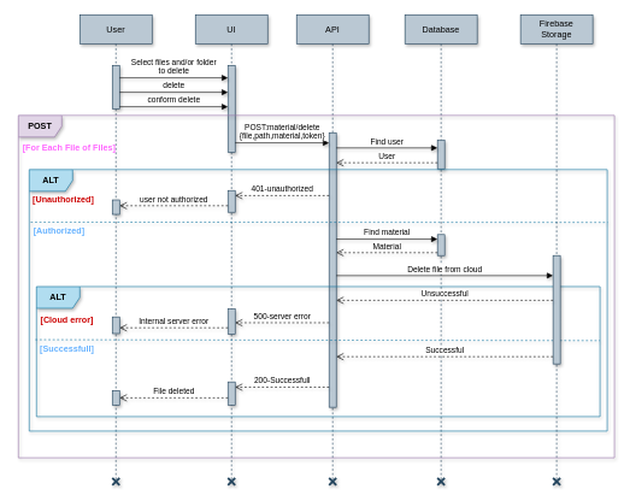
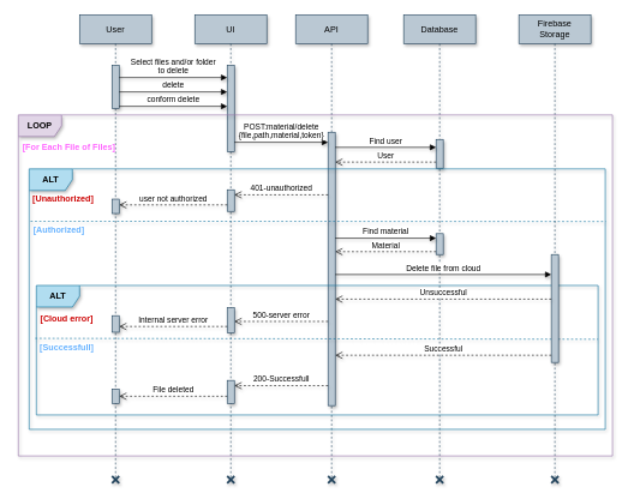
  <mxCell id="0" />
  <mxCell id="1" parent="0" />
  <mxCell id="2" value="User" style="shape=umlLifeline;perimeter=lifelinePerimeter;whiteSpace=wrap;html=1;container=1;dropTarget=0;collapsible=0;recursiveResize=0;outlineConnect=0;portConstraint=eastwest;newEdgeStyle={&quot;edgeStyle&quot;:&quot;elbowEdgeStyle&quot;,&quot;elbow&quot;:&quot;vertical&quot;,&quot;curved&quot;:0,&quot;rounded&quot;:0};fillColor=#bac8d3;strokeColor=#23445d;shadow=1;" parent="1" vertex="1"><mxGeometry x="110" y="20" width="100" height="643" as="geometry" /></mxCell>
  <mxCell id="3" value="" style="html=1;points=[[0,0,0,0,5],[0,1,0,0,-5],[1,0,0,0,5],[1,1,0,0,-5]];perimeter=orthogonalPerimeter;outlineConnect=0;targetShapes=umlLifeline;portConstraint=eastwest;newEdgeStyle={&quot;curved&quot;:0,&quot;rounded&quot;:0};fillColor=#bac8d3;strokeColor=#23445d;shadow=1;" parent="2" vertex="1"><mxGeometry x="45" y="70" width="10" height="60" as="geometry" /></mxCell>
  <mxCell id="4" value="" style="shape=umlDestroy;whiteSpace=wrap;html=1;strokeWidth=3;targetShapes=umlLifeline;fillColor=#bac8d3;strokeColor=#23445d;aspect=fixed;fontStyle=0;shadow=1;" parent="2" vertex="1"><mxGeometry x="45" y="641" width="10" height="10" as="geometry" /></mxCell>
  <mxCell id="5" value="UI" style="shape=umlLifeline;perimeter=lifelinePerimeter;whiteSpace=wrap;html=1;container=1;dropTarget=0;collapsible=0;recursiveResize=0;outlineConnect=0;portConstraint=eastwest;newEdgeStyle={&quot;edgeStyle&quot;:&quot;elbowEdgeStyle&quot;,&quot;elbow&quot;:&quot;vertical&quot;,&quot;curved&quot;:0,&quot;rounded&quot;:0};fillColor=#bac8d3;strokeColor=#23445d;shadow=1;" parent="1" vertex="1"><mxGeometry x="270" y="20" width="100" height="643" as="geometry" /></mxCell>
  <mxCell id="6" value="" style="html=1;points=[[0,0,0,0,5],[0,1,0,0,-5],[1,0,0,0,5],[1,1,0,0,-5]];perimeter=orthogonalPerimeter;outlineConnect=0;targetShapes=umlLifeline;portConstraint=eastwest;newEdgeStyle={&quot;curved&quot;:0,&quot;rounded&quot;:0};fillColor=#bac8d3;strokeColor=#23445d;shadow=1;" parent="5" vertex="1"><mxGeometry x="45" y="70" width="10" height="120" as="geometry" /></mxCell>
  <mxCell id="7" value="" style="html=1;points=[[0,0,0,0,5],[0,1,0,0,-5],[1,0,0,0,5],[1,1,0,0,-5]];perimeter=orthogonalPerimeter;outlineConnect=0;targetShapes=umlLifeline;portConstraint=eastwest;newEdgeStyle={&quot;curved&quot;:0,&quot;rounded&quot;:0};fillColor=#bac8d3;strokeColor=#23445d;shadow=1;" parent="5" vertex="1"><mxGeometry x="45" y="243" width="10" height="30" as="geometry" /></mxCell>
  <mxCell id="8" value="" style="shape=umlDestroy;whiteSpace=wrap;html=1;strokeWidth=3;targetShapes=umlLifeline;fillColor=#bac8d3;strokeColor=#23445d;aspect=fixed;fontStyle=0;shadow=1;" parent="5" vertex="1"><mxGeometry x="45" y="641" width="10" height="10" as="geometry" /></mxCell>
  <mxCell id="9" value="API" style="shape=umlLifeline;perimeter=lifelinePerimeter;whiteSpace=wrap;html=1;container=1;dropTarget=0;collapsible=0;recursiveResize=0;outlineConnect=0;portConstraint=eastwest;newEdgeStyle={&quot;edgeStyle&quot;:&quot;elbowEdgeStyle&quot;,&quot;elbow&quot;:&quot;vertical&quot;,&quot;curved&quot;:0,&quot;rounded&quot;:0};fillColor=#bac8d3;strokeColor=#23445d;shadow=1;" parent="1" vertex="1"><mxGeometry x="410" y="20" width="100" height="643" as="geometry" /></mxCell>
  <mxCell id="10" value="" style="html=1;points=[[0,0,0,0,5],[0,1,0,0,-5],[1,0,0,0,5],[1,1,0,0,-5]];perimeter=orthogonalPerimeter;outlineConnect=0;targetShapes=umlLifeline;portConstraint=eastwest;newEdgeStyle={&quot;curved&quot;:0,&quot;rounded&quot;:0};fillColor=#bac8d3;strokeColor=#23445d;shadow=1;" parent="9" vertex="1"><mxGeometry x="45" y="163" width="10" height="380" as="geometry" /></mxCell>
  <mxCell id="11" value="" style="shape=umlDestroy;whiteSpace=wrap;html=1;strokeWidth=3;targetShapes=umlLifeline;fillColor=#bac8d3;strokeColor=#23445d;aspect=fixed;fontStyle=0;shadow=1;" parent="9" vertex="1"><mxGeometry x="45" y="641" width="10" height="10" as="geometry" /></mxCell>
  <mxCell id="12" value="Database" style="shape=umlLifeline;perimeter=lifelinePerimeter;whiteSpace=wrap;html=1;container=1;dropTarget=0;collapsible=0;recursiveResize=0;outlineConnect=0;portConstraint=eastwest;newEdgeStyle={&quot;edgeStyle&quot;:&quot;elbowEdgeStyle&quot;,&quot;elbow&quot;:&quot;vertical&quot;,&quot;curved&quot;:0,&quot;rounded&quot;:0};fillColor=#bac8d3;strokeColor=#23445d;shadow=1;" parent="1" vertex="1"><mxGeometry x="560" y="20" width="100" height="643" as="geometry" /></mxCell>
  <mxCell id="13" value="" style="html=1;points=[[0,0,0,0,5],[0,1,0,0,-5],[1,0,0,0,5],[1,1,0,0,-5]];perimeter=orthogonalPerimeter;outlineConnect=0;targetShapes=umlLifeline;portConstraint=eastwest;newEdgeStyle={&quot;curved&quot;:0,&quot;rounded&quot;:0};fillColor=#bac8d3;strokeColor=#23445d;shadow=1;" parent="12" vertex="1"><mxGeometry x="45" y="173" width="10" height="40" as="geometry" /></mxCell>
  <mxCell id="14" value="" style="shape=umlDestroy;whiteSpace=wrap;html=1;strokeWidth=3;targetShapes=umlLifeline;fillColor=#bac8d3;strokeColor=#23445d;aspect=fixed;fontStyle=0;shadow=1;" parent="12" vertex="1"><mxGeometry x="45" y="641" width="10" height="10" as="geometry" /></mxCell>
  <mxCell id="15" value="Select files and/or folder&lt;div&gt;to delete&lt;/div&gt;" style="html=1;verticalAlign=bottom;endArrow=block;curved=0;rounded=0;shadow=1;" parent="1" edge="1"><mxGeometry width="80" relative="1" as="geometry"><mxPoint x="165" y="107" as="sourcePoint" /><mxPoint x="315" y="107" as="targetPoint" /></mxGeometry></mxCell>
  <mxCell id="16" value="POST:material/delete&lt;div&gt;{file,path,material,token}&lt;/div&gt;" style="html=1;verticalAlign=bottom;endArrow=block;curved=0;rounded=0;shadow=1;" parent="1" edge="1"><mxGeometry width="80" relative="1" as="geometry"><mxPoint x="325" y="197" as="sourcePoint" /><mxPoint x="455" y="197" as="targetPoint" /></mxGeometry></mxCell>
  <mxCell id="17" value="Find user" style="html=1;verticalAlign=bottom;endArrow=block;curved=0;rounded=0;shadow=1;" parent="1" edge="1"><mxGeometry width="80" relative="1" as="geometry"><mxPoint x="465" y="204" as="sourcePoint" /><mxPoint x="605" y="204" as="targetPoint" /></mxGeometry></mxCell>
  <mxCell id="18" value="User" style="html=1;verticalAlign=bottom;endArrow=open;dashed=1;endSize=8;curved=0;rounded=0;shadow=1;" parent="1" edge="1"><mxGeometry relative="1" as="geometry"><mxPoint x="605" y="224.5" as="sourcePoint" /><mxPoint x="465" y="224.5" as="targetPoint" /></mxGeometry></mxCell>
  <mxCell id="19" value="ALT" style="shape=umlFrame;whiteSpace=wrap;html=1;pointerEvents=0;width=60;height=30;fillColor=#b1ddf0;strokeColor=#10739e;shadow=1;fontStyle=1" parent="1" vertex="1"><mxGeometry y="234" width="800" height="362" as="geometry" x="40" /></mxCell>
  <mxCell id="20" value="&lt;b&gt;&lt;font color=&quot;#cc0000&quot;&gt;[Unauthorized]&lt;/font&gt;&lt;/b&gt;" style="text;html=1;align=center;verticalAlign=middle;resizable=0;points=[];autosize=1;strokeColor=none;fillColor=none;shadow=1;" parent="1" vertex="1"><mxGeometry x="32" y="261" width="110" height="30" as="geometry" /></mxCell>
  <mxCell id="21" value="401-unauthorized" style="html=1;verticalAlign=bottom;endArrow=open;dashed=1;endSize=8;curved=0;rounded=0;shadow=1;" parent="1" edge="1"><mxGeometry relative="1" as="geometry"><mxPoint x="455" y="270" as="sourcePoint" /><mxPoint x="325" y="270" as="targetPoint" /></mxGeometry></mxCell>
  <mxCell id="22" value="user not authorized" style="html=1;verticalAlign=bottom;endArrow=open;dashed=1;endSize=8;curved=0;rounded=0;shadow=1;" parent="1" edge="1"><mxGeometry relative="1" as="geometry"><mxPoint x="315" y="284" as="sourcePoint" /><mxPoint x="165" y="284" as="targetPoint" /></mxGeometry></mxCell>
  <mxCell id="23" value="" style="html=1;points=[[0,0,0,0,5],[0,1,0,0,-5],[1,0,0,0,5],[1,1,0,0,-5]];perimeter=orthogonalPerimeter;outlineConnect=0;targetShapes=umlLifeline;portConstraint=eastwest;newEdgeStyle={&quot;curved&quot;:0,&quot;rounded&quot;:0};fillColor=#bac8d3;strokeColor=#23445d;shadow=1;" parent="1" vertex="1"><mxGeometry x="155" y="276" width="10" height="20" as="geometry" /></mxCell>
  <mxCell id="24" value="" style="endArrow=none;dashed=1;html=1;rounded=0;fillColor=#b1ddf0;strokeColor=#10739e;fontStyle=1;exitX=0;exitY=0.305;exitDx=0;exitDy=0;exitPerimeter=0;entryX=1.001;entryY=0.202;entryDx=0;entryDy=0;entryPerimeter=0;shadow=1;" parent="1" target="19" edge="1"><mxGeometry width="50" height="50" relative="1" as="geometry"><mxPoint x="41.95" y="306.74" as="sourcePoint" /><mxPoint x="690" y="306" as="targetPoint" /></mxGeometry></mxCell>
  <mxCell id="25" value="500-server error" style="html=1;verticalAlign=bottom;endArrow=open;dashed=1;endSize=8;curved=0;rounded=0;entryX=1;entryY=0;entryDx=0;entryDy=5;entryPerimeter=0;shadow=1;" parent="1" edge="1"><mxGeometry relative="1" as="geometry"><mxPoint x="455" y="446" as="sourcePoint" /><mxPoint x="325" y="446" as="targetPoint" /></mxGeometry></mxCell>
  <mxCell id="26" value="" style="html=1;points=[[0,0,0,0,5],[0,1,0,0,-5],[1,0,0,0,5],[1,1,0,0,-5]];perimeter=orthogonalPerimeter;outlineConnect=0;targetShapes=umlLifeline;portConstraint=eastwest;newEdgeStyle={&quot;curved&quot;:0,&quot;rounded&quot;:0};fillColor=#bac8d3;strokeColor=#23445d;shadow=1;" parent="1" vertex="1"><mxGeometry x="315" y="427" width="10" height="35" as="geometry" /></mxCell>
  <mxCell id="27" value="Internal server error" style="html=1;verticalAlign=bottom;endArrow=open;dashed=1;endSize=8;curved=0;rounded=0;shadow=1;" parent="1" edge="1"><mxGeometry relative="1" as="geometry"><mxPoint x="315" y="453" as="sourcePoint" /><mxPoint x="165" y="453" as="targetPoint" /></mxGeometry></mxCell>
  <mxCell id="28" value="" style="html=1;points=[[0,0,0,0,5],[0,1,0,0,-5],[1,0,0,0,5],[1,1,0,0,-5]];perimeter=orthogonalPerimeter;outlineConnect=0;targetShapes=umlLifeline;portConstraint=eastwest;newEdgeStyle={&quot;curved&quot;:0,&quot;rounded&quot;:0};fillColor=#bac8d3;strokeColor=#23445d;shadow=1;" parent="1" vertex="1"><mxGeometry x="155" y="438" width="10" height="23" as="geometry" /></mxCell>
  <mxCell id="29" value="&lt;b&gt;&lt;font color=&quot;#66b2ff&quot;&gt;[Authorized]&lt;/font&gt;&lt;/b&gt;" style="text;html=1;align=center;verticalAlign=middle;resizable=0;points=[];autosize=1;strokeColor=none;fillColor=none;shadow=1;" parent="1" vertex="1"><mxGeometry x="36" y="304" width="90" height="30" as="geometry" /></mxCell>
  <mxCell id="30" value="" style="html=1;points=[[0,0,0,0,5],[0,1,0,0,-5],[1,0,0,0,5],[1,1,0,0,-5]];perimeter=orthogonalPerimeter;outlineConnect=0;targetShapes=umlLifeline;portConstraint=eastwest;newEdgeStyle={&quot;curved&quot;:0,&quot;rounded&quot;:0};fillColor=#bac8d3;strokeColor=#23445d;shadow=1;" parent="1" vertex="1"><mxGeometry x="315" y="528" width="10" height="32" as="geometry" /></mxCell>
  <mxCell id="31" value="" style="html=1;points=[[0,0,0,0,5],[0,1,0,0,-5],[1,0,0,0,5],[1,1,0,0,-5]];perimeter=orthogonalPerimeter;outlineConnect=0;targetShapes=umlLifeline;portConstraint=eastwest;newEdgeStyle={&quot;curved&quot;:0,&quot;rounded&quot;:0};fillColor=#bac8d3;strokeColor=#23445d;shadow=1;" parent="1" vertex="1"><mxGeometry x="155" y="540" width="10" height="20" as="geometry" /></mxCell>
  <mxCell id="32" value="File deleted" style="html=1;verticalAlign=bottom;endArrow=open;dashed=1;endSize=8;curved=0;rounded=0;shadow=1;" parent="1" edge="1"><mxGeometry relative="1" as="geometry"><mxPoint x="315" y="550" as="sourcePoint" /><mxPoint x="165" y="550" as="targetPoint" /></mxGeometry></mxCell>
  <mxCell id="33" value="Delete file from cloud" style="html=1;verticalAlign=bottom;endArrow=block;curved=0;rounded=0;shadow=1;" parent="1" edge="1"><mxGeometry width="80" relative="1" as="geometry"><mxPoint x="465" y="380.78" as="sourcePoint" /><mxPoint x="765" y="380.78" as="targetPoint" /></mxGeometry></mxCell>
  <mxCell id="34" value="" style="html=1;points=[[0,0,0,0,5],[0,1,0,0,-5],[1,0,0,0,5],[1,1,0,0,-5]];perimeter=orthogonalPerimeter;outlineConnect=0;targetShapes=umlLifeline;portConstraint=eastwest;newEdgeStyle={&quot;curved&quot;:0,&quot;rounded&quot;:0};fillColor=#bac8d3;strokeColor=#23445d;shadow=1;" parent="1" vertex="1"><mxGeometry x="605" y="324" width="10" height="29" as="geometry" /></mxCell>
  <mxCell id="35" value="ALT" style="shape=umlFrame;whiteSpace=wrap;html=1;pointerEvents=0;fillColor=#b1ddf0;strokeColor=#10739e;shadow=1;fontStyle=1" parent="1" vertex="1"><mxGeometry x="50" y="396" width="780" height="180" as="geometry" /></mxCell>
  <mxCell id="36" value="" style="endArrow=none;dashed=1;html=1;rounded=0;exitX=-0.002;exitY=0.366;exitDx=0;exitDy=0;exitPerimeter=0;fillColor=#b1ddf0;strokeColor=#10739e;entryX=1;entryY=0.371;entryDx=0;entryDy=0;entryPerimeter=0;shadow=1;" parent="1" edge="1"><mxGeometry width="50" height="50" relative="1" as="geometry"><mxPoint x="48.44" y="469.5" as="sourcePoint" /><mxPoint x="830" y="470.75" as="targetPoint" /></mxGeometry></mxCell>
  <mxCell id="37" value="200-Successfull" style="html=1;verticalAlign=bottom;endArrow=open;dashed=1;endSize=8;curved=0;rounded=0;entryX=1;entryY=0;entryDx=0;entryDy=5;entryPerimeter=0;shadow=1;" parent="1" edge="1"><mxGeometry relative="1" as="geometry"><mxPoint x="455" y="535.22" as="sourcePoint" /><mxPoint x="325" y="535.22" as="targetPoint" /></mxGeometry></mxCell>
  <mxCell id="38" value="&lt;b&gt;&lt;font color=&quot;#cc0000&quot;&gt;[Cloud error]&lt;/font&gt;&lt;/b&gt;" style="text;html=1;align=center;verticalAlign=middle;resizable=0;points=[];autosize=1;strokeColor=none;fillColor=none;shadow=1;" parent="1" vertex="1"><mxGeometry x="42" y="427" width="100" height="30" as="geometry" /></mxCell>
  <mxCell id="39" value="&lt;b&gt;&lt;font color=&quot;#66b2ff&quot;&gt;[Successfull]&lt;/font&gt;&lt;/b&gt;" style="text;html=1;align=center;verticalAlign=middle;resizable=0;points=[];autosize=1;strokeColor=none;fillColor=none;shadow=1;" parent="1" vertex="1"><mxGeometry x="42" y="467" width="100" height="30" as="geometry" /></mxCell>
  <mxCell id="40" value="Firebase&lt;div&gt;Storage&lt;/div&gt;" style="shape=umlLifeline;perimeter=lifelinePerimeter;whiteSpace=wrap;html=1;container=1;dropTarget=0;collapsible=0;recursiveResize=0;outlineConnect=0;portConstraint=eastwest;newEdgeStyle={&quot;edgeStyle&quot;:&quot;elbowEdgeStyle&quot;,&quot;elbow&quot;:&quot;vertical&quot;,&quot;curved&quot;:0,&quot;rounded&quot;:0};fillColor=#bac8d3;strokeColor=#23445d;shadow=1;" parent="1" vertex="1"><mxGeometry x="720" y="20" width="100" height="643" as="geometry" /></mxCell>
  <mxCell id="41" value="" style="html=1;points=[[0,0,0,0,5],[0,1,0,0,-5],[1,0,0,0,5],[1,1,0,0,-5]];perimeter=orthogonalPerimeter;outlineConnect=0;targetShapes=umlLifeline;portConstraint=eastwest;newEdgeStyle={&quot;curved&quot;:0,&quot;rounded&quot;:0};fillColor=#bac8d3;strokeColor=#23445d;shadow=1;" parent="40" vertex="1"><mxGeometry x="45" y="333" width="10" height="150" as="geometry" /></mxCell>
  <mxCell id="42" value="" style="shape=umlDestroy;whiteSpace=wrap;html=1;strokeWidth=3;targetShapes=umlLifeline;fillColor=#bac8d3;strokeColor=#23445d;aspect=fixed;fontStyle=0;shadow=1;" parent="40" vertex="1"><mxGeometry x="45" y="641" width="10" height="10" as="geometry" /></mxCell>
  <mxCell id="43" value="Find material" style="html=1;verticalAlign=bottom;endArrow=block;curved=0;rounded=0;shadow=1;" parent="1" edge="1"><mxGeometry width="80" relative="1" as="geometry"><mxPoint x="465" y="330.33" as="sourcePoint" /><mxPoint x="605" y="330.33" as="targetPoint" /></mxGeometry></mxCell>
  <mxCell id="44" value="Unsuccessful" style="html=1;verticalAlign=bottom;endArrow=open;dashed=1;endSize=8;curved=0;rounded=0;shadow=1;" parent="1" edge="1"><mxGeometry relative="1" as="geometry"><mxPoint x="765" y="415" as="sourcePoint" /><mxPoint x="465" y="415" as="targetPoint" /></mxGeometry></mxCell>
  <mxCell id="45" value="Successful" style="html=1;verticalAlign=bottom;endArrow=open;dashed=1;endSize=8;curved=0;rounded=0;shadow=1;" parent="1" edge="1"><mxGeometry relative="1" as="geometry"><mxPoint x="765" y="493" as="sourcePoint" /><mxPoint x="465" y="493" as="targetPoint" /></mxGeometry></mxCell>
  <mxCell id="46" value="Material" style="html=1;verticalAlign=bottom;endArrow=open;dashed=1;endSize=8;curved=0;rounded=0;shadow=1;" parent="1" edge="1"><mxGeometry relative="1" as="geometry"><mxPoint x="605" y="349" as="sourcePoint" /><mxPoint x="465" y="349" as="targetPoint" /></mxGeometry></mxCell>
  <mxCell id="47" value="delete" style="html=1;verticalAlign=bottom;endArrow=block;curved=0;rounded=0;shadow=1;" parent="1" edge="1"><mxGeometry width="80" relative="1" as="geometry"><mxPoint x="165" y="127" as="sourcePoint" /><mxPoint x="315" y="127" as="targetPoint" /></mxGeometry></mxCell>
- <mxCell id="48" value="POST" style="shape=umlFrame;whiteSpace=wrap;html=1;pointerEvents=0;fillColor=#e1d5e7;strokeColor=#9673a6;shadow=1;fontStyle=1" parent="1" vertex="1"><mxGeometry x="25" y="159" width="825" height="474" as="geometry" /></mxCell>
+ <mxCell id="48" value="LOOP" style="shape=umlFrame;whiteSpace=wrap;html=1;pointerEvents=0;fillColor=#e1d5e7;strokeColor=#9673a6;shadow=1;fontStyle=1" parent="1" vertex="1"><mxGeometry x="25" y="159" width="825" height="474" as="geometry" /></mxCell>
  <mxCell id="49" value="&lt;b&gt;&lt;font color=&quot;#ff66ff&quot;&gt;[For Each File of Files]&lt;/font&gt;&lt;/b&gt;" style="text;html=1;align=center;verticalAlign=middle;resizable=0;points=[];autosize=1;strokeColor=none;fillColor=none;shadow=1;" parent="1" vertex="1"><mxGeometry x="20" y="189" width="150" height="30" as="geometry" /></mxCell>
  <mxCell id="50" value="conform delete" style="html=1;verticalAlign=bottom;endArrow=block;curved=0;rounded=0;shadow=1;" parent="1" edge="1"><mxGeometry width="80" relative="1" as="geometry"><mxPoint x="165" y="147" as="sourcePoint" /><mxPoint x="315" y="147" as="targetPoint" /></mxGeometry></mxCell>
